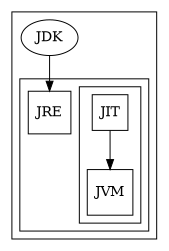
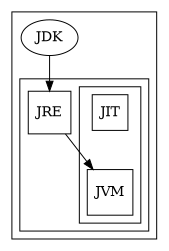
  digraph {
    node [shape=square]
    JVM
    JIT
    JRE
    JDK [shape=""]
    subgraph cluster_1 {
      JDK
      subgraph cluster_2 {
        JRE
        subgraph cluster_3 {
          JVM
          JIT
        }
      }
    }
-   JIT -> JVM
+   JRE -> JVM
    JDK -> JRE
  }
